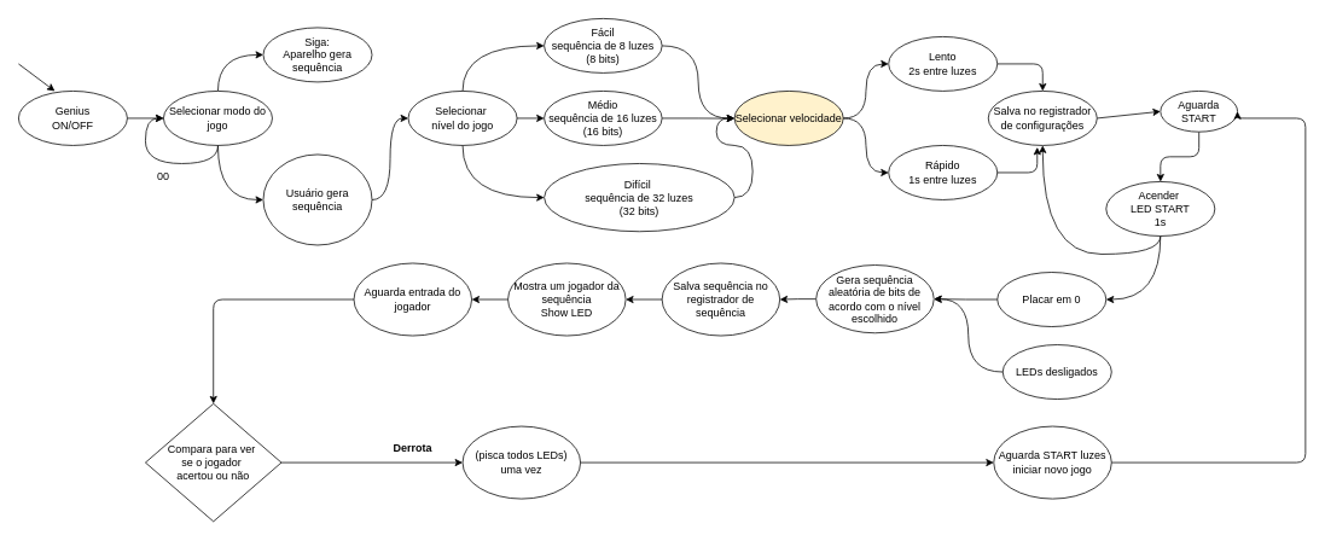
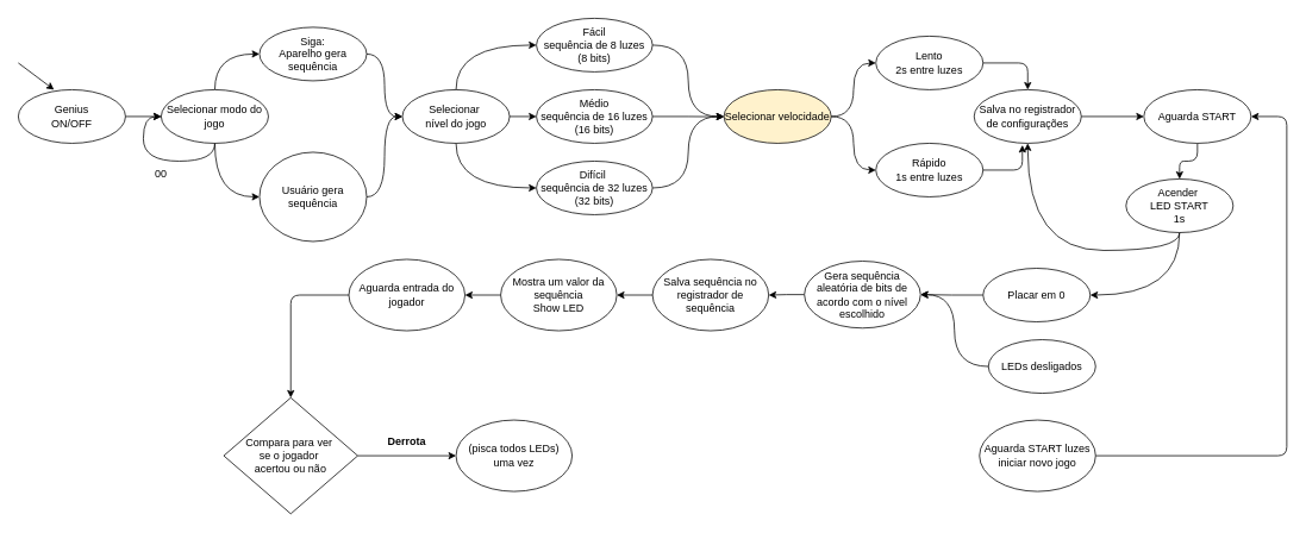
  <mxCell id="0" />
  <mxCell id="1" parent="0" />
  <mxCell id="2" style="edgeStyle=orthogonalEdgeStyle;rounded=0;orthogonalLoop=1;jettySize=auto;html=1;exitX=0.5;exitY=0;exitDx=0;exitDy=0;entryX=0;entryY=0.5;entryDx=0;entryDy=0;curved=1;" parent="1" source="5" target="15" edge="1"><mxGeometry relative="1" as="geometry" /></mxCell>
  <mxCell id="3" style="edgeStyle=orthogonalEdgeStyle;rounded=0;orthogonalLoop=1;jettySize=auto;html=1;exitX=1;exitY=0.5;exitDx=0;exitDy=0;entryX=0;entryY=0.5;entryDx=0;entryDy=0;" parent="1" source="5" target="17" edge="1"><mxGeometry relative="1" as="geometry" /></mxCell>
  <mxCell id="4" style="edgeStyle=orthogonalEdgeStyle;rounded=0;orthogonalLoop=1;jettySize=auto;html=1;exitX=0.5;exitY=1;exitDx=0;exitDy=0;entryX=0;entryY=0.5;entryDx=0;entryDy=0;curved=1;" parent="1" source="5" target="19" edge="1"><mxGeometry relative="1" as="geometry" /></mxCell>
  <mxCell id="5" value="Selecionar&amp;nbsp;&lt;div&gt;nível do jogo&lt;/div&gt;" style="ellipse;whiteSpace=wrap;html=1;" parent="1" vertex="1"><mxGeometry x="450" y="100" width="120" height="60" as="geometry" /></mxCell>
  <mxCell id="6" style="edgeStyle=orthogonalEdgeStyle;rounded=0;orthogonalLoop=1;jettySize=auto;html=1;exitX=0.5;exitY=0;exitDx=0;exitDy=0;entryX=0;entryY=0.5;entryDx=0;entryDy=0;curved=1;" parent="1" source="8" target="26" edge="1"><mxGeometry relative="1" as="geometry" /></mxCell>
  <mxCell id="7" style="edgeStyle=orthogonalEdgeStyle;rounded=0;orthogonalLoop=1;jettySize=auto;html=1;exitX=0.5;exitY=1;exitDx=0;exitDy=0;entryX=0;entryY=0.5;entryDx=0;entryDy=0;curved=1;" parent="1" source="8" target="24" edge="1"><mxGeometry relative="1" as="geometry" /></mxCell>
  <mxCell id="8" value="Selecionar modo do jogo" style="ellipse;whiteSpace=wrap;html=1;" parent="1" vertex="1"><mxGeometry x="180" y="100" width="120" height="60" as="geometry" /></mxCell>
  <mxCell id="9" style="edgeStyle=orthogonalEdgeStyle;rounded=0;orthogonalLoop=1;jettySize=auto;html=1;exitX=1;exitY=0.5;exitDx=0;exitDy=0;entryX=0;entryY=0.5;entryDx=0;entryDy=0;curved=1;" parent="1" source="11" target="21" edge="1"><mxGeometry relative="1" as="geometry" /></mxCell>
  <mxCell id="10" style="edgeStyle=orthogonalEdgeStyle;rounded=0;orthogonalLoop=1;jettySize=auto;html=1;exitX=1;exitY=0.5;exitDx=0;exitDy=0;entryX=0;entryY=0.5;entryDx=0;entryDy=0;curved=1;" parent="1" source="11" target="22" edge="1"><mxGeometry relative="1" as="geometry" /></mxCell>
  <mxCell id="11" value="Selecionar velocidade" style="ellipse;whiteSpace=wrap;html=1;fillColor=#fff2cc;" parent="1" vertex="1"><mxGeometry x="810" y="100" width="120" height="60" as="geometry" /></mxCell>
  <mxCell id="12" style="edgeStyle=orthogonalEdgeStyle;html=1;exitX=0.5;exitY=1;exitDx=0;exitDy=0;entryX=0.5;entryY=0;entryDx=0;entryDy=0;" edge="1" parent="1" source="13" target="42"><mxGeometry relative="1" as="geometry" /></mxCell>
- <mxCell id="13" value="Aguarda START" style="ellipse;whiteSpace=wrap;html=1;" parent="1" vertex="1"><mxGeometry x="1280" y="100" width="85" height="45" as="geometry" /></mxCell>
+ <mxCell id="13" value="Aguarda START" style="ellipse;whiteSpace=wrap;html=1;" parent="1" vertex="1"><mxGeometry x="1280" y="100" width="120" height="60" as="geometry" /></mxCell>
  <mxCell id="14" style="edgeStyle=orthogonalEdgeStyle;rounded=0;orthogonalLoop=1;jettySize=auto;html=1;exitX=1;exitY=0.5;exitDx=0;exitDy=0;entryX=0;entryY=0.5;entryDx=0;entryDy=0;curved=1;" parent="1" source="15" target="11" edge="1"><mxGeometry relative="1" as="geometry" /></mxCell>
  <mxCell id="15" value="Fácil&lt;div&gt;sequência de 8 luzes&lt;/div&gt;&lt;div&gt;(8 bits)&lt;/div&gt;" style="ellipse;whiteSpace=wrap;html=1;" parent="1" vertex="1"><mxGeometry x="600" y="20" width="130" height="60" as="geometry" /></mxCell>
  <mxCell id="16" style="edgeStyle=orthogonalEdgeStyle;rounded=0;orthogonalLoop=1;jettySize=auto;html=1;exitX=1;exitY=0.5;exitDx=0;exitDy=0;" parent="1" source="17" edge="1"><mxGeometry relative="1" as="geometry"><mxPoint x="810" y="130.286" as="targetPoint" /></mxGeometry></mxCell>
  <mxCell id="17" value="Médio&lt;br&gt;&lt;div&gt;sequência de 16 luzes&lt;/div&gt;&lt;div&gt;(16 bits)&lt;/div&gt;" style="ellipse;whiteSpace=wrap;html=1;" parent="1" vertex="1"><mxGeometry x="600" y="100" width="130" height="60" as="geometry" /></mxCell>
  <mxCell id="18" style="edgeStyle=orthogonalEdgeStyle;rounded=0;orthogonalLoop=1;jettySize=auto;html=1;exitX=1;exitY=0.5;exitDx=0;exitDy=0;entryX=0;entryY=0.5;entryDx=0;entryDy=0;curved=1;" parent="1" source="19" target="11" edge="1"><mxGeometry relative="1" as="geometry" /></mxCell>
- <mxCell id="19" value="Difícil&amp;nbsp;&lt;br&gt;&lt;div&gt;sequência de 32 luzes&lt;/div&gt;&lt;div&gt;(32 bits)&lt;/div&gt;" style="ellipse;whiteSpace=wrap;html=1;" parent="1" vertex="1"><mxGeometry x="600" y="180" width="210" height="75" as="geometry" /></mxCell>
+ <mxCell id="19" value="Difícil&amp;nbsp;&lt;br&gt;&lt;div&gt;sequência de 32 luzes&lt;/div&gt;&lt;div&gt;(32 bits)&lt;/div&gt;" style="ellipse;whiteSpace=wrap;html=1;" parent="1" vertex="1"><mxGeometry x="600" y="180" width="130" height="60" as="geometry" /></mxCell>
  <mxCell id="20" style="edgeStyle=orthogonalEdgeStyle;html=1;exitX=1;exitY=0.5;exitDx=0;exitDy=0;entryX=0.5;entryY=0;entryDx=0;entryDy=0;" edge="1" parent="1" source="21" target="55"><mxGeometry relative="1" as="geometry" /></mxCell>
  <mxCell id="21" value="Lento&lt;div&gt;2s entre luzes&lt;/div&gt;" style="ellipse;whiteSpace=wrap;html=1;" parent="1" vertex="1"><mxGeometry x="980" y="40" width="120" height="60" as="geometry" /></mxCell>
  <mxCell id="22" value="Rápido&lt;div&gt;1s entre luzes&lt;/div&gt;" style="ellipse;whiteSpace=wrap;html=1;" parent="1" vertex="1"><mxGeometry x="980" y="160" width="120" height="60" as="geometry" /></mxCell>
  <mxCell id="23" style="edgeStyle=orthogonalEdgeStyle;rounded=0;orthogonalLoop=1;jettySize=auto;html=1;exitX=1;exitY=0.5;exitDx=0;exitDy=0;entryX=0;entryY=0.5;entryDx=0;entryDy=0;curved=1;" parent="1" source="24" target="5" edge="1"><mxGeometry relative="1" as="geometry" /></mxCell>
  <mxCell id="24" value="Usuário gera sequência" style="ellipse;whiteSpace=wrap;html=1;" parent="1" vertex="1"><mxGeometry x="290" y="170" width="120" height="100" as="geometry" /></mxCell>
+ <mxCell id="25" style="edgeStyle=orthogonalEdgeStyle;rounded=0;orthogonalLoop=1;jettySize=auto;html=1;exitX=1;exitY=0.5;exitDx=0;exitDy=0;entryX=0;entryY=0.5;entryDx=0;entryDy=0;curved=1;" parent="1" source="26" target="5" edge="1"><mxGeometry relative="1" as="geometry" /></mxCell>
  <mxCell id="26" value="Siga:&lt;div&gt;Aparelho gera sequência&lt;/div&gt;" style="ellipse;whiteSpace=wrap;html=1;" parent="1" vertex="1"><mxGeometry x="290" y="30" width="120" height="60" as="geometry" /></mxCell>
  <mxCell id="27" style="edgeStyle=orthogonalEdgeStyle;rounded=0;orthogonalLoop=1;jettySize=auto;html=1;exitX=1;exitY=0.5;exitDx=0;exitDy=0;entryX=0;entryY=0.5;entryDx=0;entryDy=0;" parent="1" source="28" target="8" edge="1"><mxGeometry relative="1" as="geometry" /></mxCell>
  <mxCell id="28" value="Genius&lt;div&gt;ON/OFF&lt;/div&gt;" style="ellipse;whiteSpace=wrap;html=1;" parent="1" vertex="1"><mxGeometry x="20" y="100" width="120" height="60" as="geometry" /></mxCell>
  <mxCell id="29" style="edgeStyle=orthogonalEdgeStyle;rounded=0;orthogonalLoop=1;jettySize=auto;html=1;exitX=0;exitY=0.5;exitDx=0;exitDy=0;entryX=1;entryY=0.5;entryDx=0;entryDy=0;" parent="1" source="30" target="32" edge="1"><mxGeometry relative="1" as="geometry" /></mxCell>
  <mxCell id="30" value="Placar em 0" style="ellipse;whiteSpace=wrap;html=1;" parent="1" vertex="1"><mxGeometry x="1100" y="300" width="120" height="60" as="geometry" /></mxCell>
  <mxCell id="31" style="edgeStyle=orthogonalEdgeStyle;rounded=0;orthogonalLoop=1;jettySize=auto;html=1;exitX=0;exitY=0.5;exitDx=0;exitDy=0;entryX=1;entryY=0.5;entryDx=0;entryDy=0;" parent="1" source="32" target="34" edge="1"><mxGeometry relative="1" as="geometry" /></mxCell>
  <mxCell id="32" value="Gera sequência aleatória de bits de acordo com o nível escolhido" style="ellipse;whiteSpace=wrap;html=1;" parent="1" vertex="1"><mxGeometry x="900" y="292" width="130" height="75" as="geometry" /></mxCell>
  <mxCell id="33" style="edgeStyle=none;html=1;exitX=0;exitY=0.5;exitDx=0;exitDy=0;entryX=1;entryY=0.5;entryDx=0;entryDy=0;" edge="1" parent="1" source="34" target="44"><mxGeometry relative="1" as="geometry" /></mxCell>
  <mxCell id="34" value="Salva sequência no registrador de sequência" style="ellipse;whiteSpace=wrap;html=1;" parent="1" vertex="1"><mxGeometry x="730" y="290" width="130" height="80" as="geometry" /></mxCell>
  <mxCell id="35" value="" style="endArrow=classic;html=1;rounded=0;" parent="1" edge="1"><mxGeometry width="50" height="50" relative="1" as="geometry"><mxPoint x="20" y="70" as="sourcePoint" /><mxPoint x="60" y="100" as="targetPoint" /></mxGeometry></mxCell>
  <mxCell id="36" value="00" style="text;html=1;align=center;verticalAlign=middle;whiteSpace=wrap;rounded=0;" parent="1" vertex="1"><mxGeometry x="150" y="180" width="60" height="30" as="geometry" /></mxCell>
  <mxCell id="37" style="edgeStyle=orthogonalEdgeStyle;rounded=0;orthogonalLoop=1;jettySize=auto;html=1;exitX=0.5;exitY=1;exitDx=0;exitDy=0;entryX=0;entryY=0.5;entryDx=0;entryDy=0;curved=1;" parent="1" source="8" target="8" edge="1"><mxGeometry relative="1" as="geometry"><Array as="points"><mxPoint x="240" y="180" /><mxPoint x="160" y="180" /><mxPoint x="160" y="130" /></Array></mxGeometry></mxCell>
  <mxCell id="38" style="edgeStyle=orthogonalEdgeStyle;rounded=0;orthogonalLoop=1;jettySize=auto;html=1;exitX=0;exitY=0.5;exitDx=0;exitDy=0;entryX=1;entryY=0.5;entryDx=0;entryDy=0;curved=1;" parent="1" source="39" target="32" edge="1"><mxGeometry relative="1" as="geometry" /></mxCell>
  <mxCell id="39" value="LEDs desligados" style="ellipse;whiteSpace=wrap;html=1;" parent="1" vertex="1"><mxGeometry x="1106" y="380" width="120" height="60" as="geometry" /></mxCell>
  <mxCell id="40" style="edgeStyle=orthogonalEdgeStyle;rounded=0;orthogonalLoop=1;jettySize=auto;html=1;exitX=0.5;exitY=1;exitDx=0;exitDy=0;entryX=1;entryY=0.5;entryDx=0;entryDy=0;curved=1;" parent="1" source="42" target="30" edge="1"><mxGeometry relative="1" as="geometry" /></mxCell>
  <mxCell id="41" style="edgeStyle=orthogonalEdgeStyle;rounded=0;orthogonalLoop=1;jettySize=auto;html=1;exitX=0.5;exitY=1;exitDx=0;exitDy=0;curved=1;" parent="1" source="42" target="55" edge="1"><mxGeometry relative="1" as="geometry" /></mxCell>
- <mxCell id="42" value="Acender&amp;nbsp;&lt;div&gt;LED START&lt;div&gt;1s&lt;/div&gt;&lt;/div&gt;" style="ellipse;whiteSpace=wrap;html=1;" parent="1" vertex="1"><mxGeometry x="1220" y="200" width="120" height="60" as="geometry" /></mxCell>
+ <mxCell id="42" value="Acender&amp;nbsp;&lt;div&gt;LED START&lt;div&gt;1s&lt;/div&gt;&lt;/div&gt;" style="ellipse;whiteSpace=wrap;html=1;" parent="1" vertex="1"><mxGeometry x="1260" y="200" width="120" height="60" as="geometry" /></mxCell>
  <mxCell id="43" style="edgeStyle=none;html=1;exitX=0;exitY=0.5;exitDx=0;exitDy=0;entryX=1;entryY=0.5;entryDx=0;entryDy=0;" edge="1" parent="1" source="44" target="48"><mxGeometry relative="1" as="geometry" /></mxCell>
- <mxCell id="44" value="Mostra um jogador da sequência&lt;div&gt;Show LED&lt;/div&gt;" style="ellipse;whiteSpace=wrap;html=1;" vertex="1" parent="1"><mxGeometry x="560" y="290" width="130" height="80" as="geometry" /></mxCell>
+ <mxCell id="44" value="Mostra um valor da sequência&lt;div&gt;Show LED&lt;/div&gt;" style="ellipse;whiteSpace=wrap;html=1;" vertex="1" parent="1"><mxGeometry x="560" y="290" width="130" height="80" as="geometry" /></mxCell>
  <mxCell id="45" style="edgeStyle=none;html=1;exitX=1;exitY=0.5;exitDx=0;exitDy=0;entryX=0;entryY=0.5;entryDx=0;entryDy=0;" edge="1" parent="1" source="46" target="50"><mxGeometry relative="1" as="geometry" /></mxCell>
- <mxCell id="46" value="Compara para ver&amp;nbsp;&lt;div&gt;se o jogador&amp;nbsp;&lt;/div&gt;&lt;div&gt;acertou ou não&lt;/div&gt;" style="rhombus;whiteSpace=wrap;html=1;" vertex="1" parent="1"><mxGeometry x="160" y="445" width="150" height="130" as="geometry" /></mxCell>
+ <mxCell id="46" value="Compara para ver&amp;nbsp;&lt;div&gt;se o jogador&amp;nbsp;&lt;/div&gt;&lt;div&gt;acertou ou não&lt;/div&gt;" style="rhombus;whiteSpace=wrap;html=1;" vertex="1" parent="1"><mxGeometry x="250" y="445" width="150" height="130" as="geometry" /></mxCell>
  <mxCell id="47" style="edgeStyle=orthogonalEdgeStyle;html=1;exitX=0;exitY=0.5;exitDx=0;exitDy=0;entryX=0.5;entryY=0;entryDx=0;entryDy=0;" edge="1" parent="1" source="48" target="46"><mxGeometry relative="1" as="geometry" /></mxCell>
  <mxCell id="48" value="Aguarda entrada do jogador" style="ellipse;whiteSpace=wrap;html=1;" vertex="1" parent="1"><mxGeometry x="390" y="290" width="130" height="80" as="geometry" /></mxCell>
- <mxCell id="49" style="edgeStyle=none;html=1;exitX=1;exitY=0.5;exitDx=0;exitDy=0;entryX=0;entryY=0.5;entryDx=0;entryDy=0;" edge="1" parent="1" source="50" target="52"><mxGeometry relative="1" as="geometry" /></mxCell>
  <mxCell id="50" value="&lt;div&gt;(pisca todos LEDs)&lt;/div&gt;&lt;div&gt;uma vez&lt;/div&gt;" style="ellipse;whiteSpace=wrap;html=1;" vertex="1" parent="1"><mxGeometry x="510" y="470" width="130" height="80" as="geometry" /></mxCell>
  <mxCell id="51" style="edgeStyle=orthogonalEdgeStyle;html=1;exitX=1;exitY=0.5;exitDx=0;exitDy=0;entryX=1;entryY=0.5;entryDx=0;entryDy=0;" edge="1" parent="1" source="52" target="13"><mxGeometry relative="1" as="geometry"><Array as="points"><mxPoint x="1440" y="510" /><mxPoint x="1440" y="130" /></Array></mxGeometry></mxCell>
  <mxCell id="52" value="Aguarda START luzes iniciar novo jogo" style="ellipse;whiteSpace=wrap;html=1;" vertex="1" parent="1"><mxGeometry x="1096" y="470" width="130" height="80" as="geometry" /></mxCell>
  <mxCell id="53" value="&lt;b&gt;Derrota&lt;/b&gt;" style="text;html=1;align=center;verticalAlign=middle;whiteSpace=wrap;rounded=0;" vertex="1" parent="1"><mxGeometry x="425" y="480" width="60" height="30" as="geometry" /></mxCell>
  <mxCell id="54" style="edgeStyle=none;html=1;exitX=1;exitY=0.5;exitDx=0;exitDy=0;entryX=0;entryY=0.5;entryDx=0;entryDy=0;" edge="1" parent="1" source="55" target="13"><mxGeometry relative="1" as="geometry" /></mxCell>
  <mxCell id="55" value="Salva no registrador&lt;div&gt;de configurações&lt;/div&gt;" style="ellipse;whiteSpace=wrap;html=1;" vertex="1" parent="1"><mxGeometry x="1090" y="100" width="120" height="60" as="geometry" /></mxCell>
  <mxCell id="56" style="edgeStyle=orthogonalEdgeStyle;html=1;exitX=1;exitY=0.5;exitDx=0;exitDy=0;entryX=0.45;entryY=1.033;entryDx=0;entryDy=0;entryPerimeter=0;" edge="1" parent="1" source="22" target="55"><mxGeometry relative="1" as="geometry" /></mxCell>
